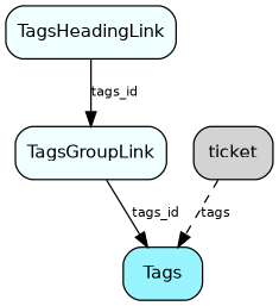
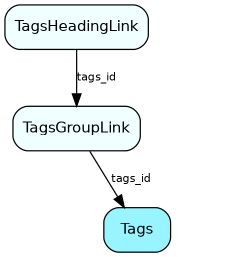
  digraph {
    node [fillcolor=azure1 fontname=Helvetica fontsize=12 shape=box style="rounded, filled"]
    edge [fontname=Helvetica fontsize=9]
    Tags [fillcolor=cadetblue1]
    TagsGroupLink
    TagsHeadingLink
-   ticket [fillcolor=""]
    TagsGroupLink -> Tags [label=tags_id]
    TagsHeadingLink -> TagsGroupLink [label=tags_id]
-   ticket -> Tags [label=tags style=dashed]
  }
